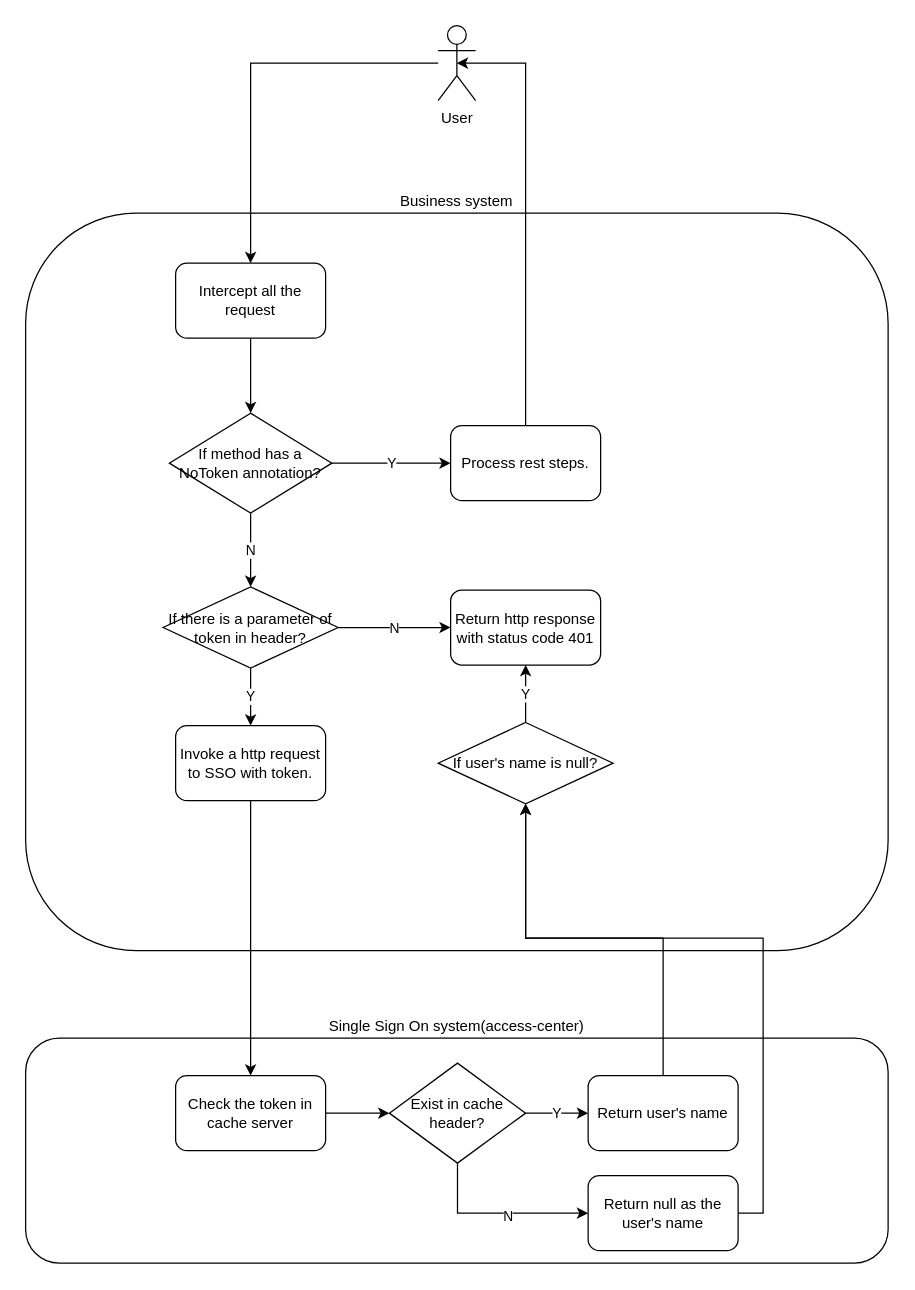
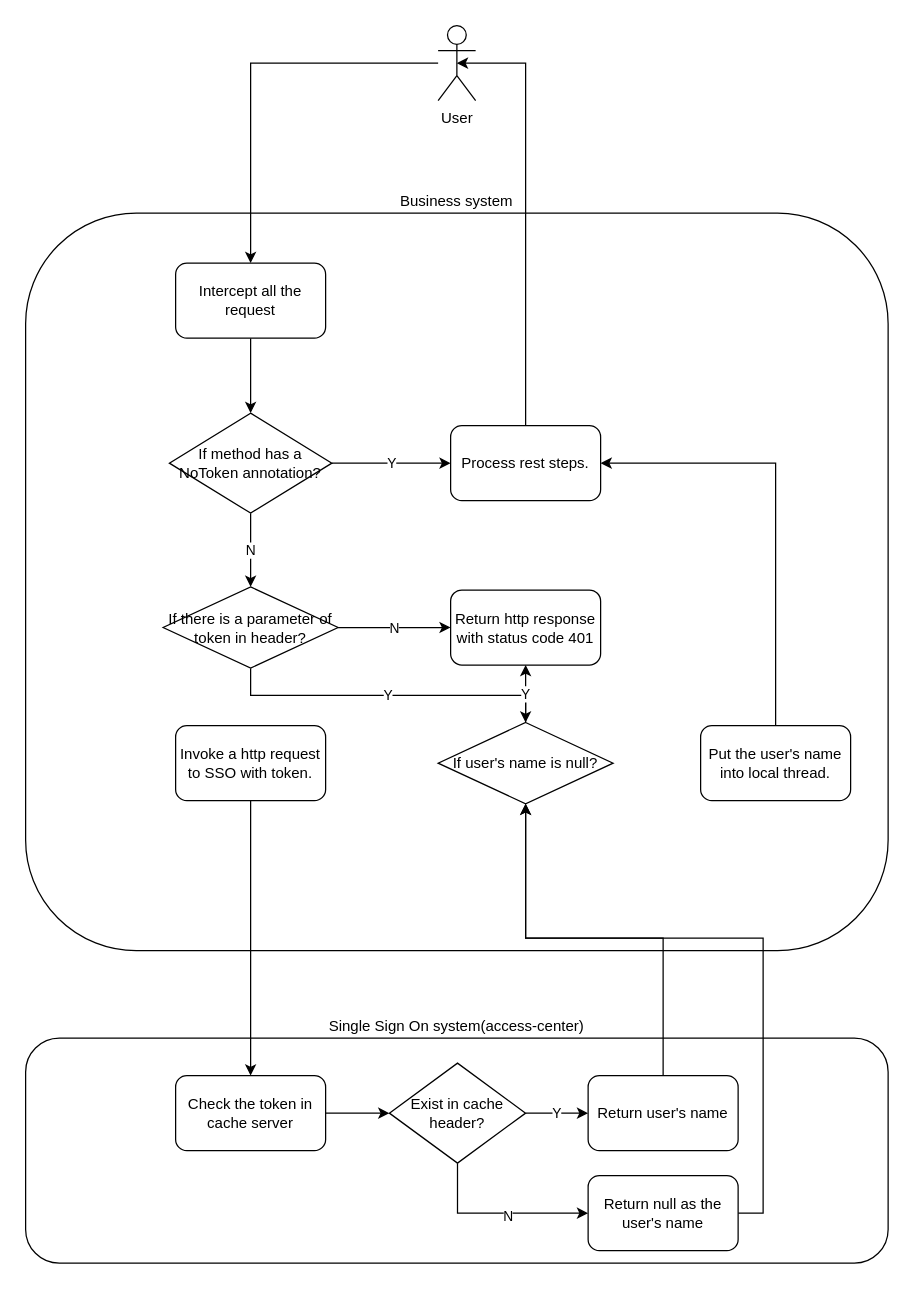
  <mxCell id="0" />
  <mxCell id="1" parent="0" />
  <mxCell id="2" value="Business system" style="rounded=1;whiteSpace=wrap;html=1;labelPosition=center;verticalLabelPosition=top;align=center;verticalAlign=bottom;" vertex="1" parent="1"><mxGeometry x="20" y="170" width="690" height="590" as="geometry" /></mxCell>
  <mxCell id="3" style="edgeStyle=orthogonalEdgeStyle;rounded=0;orthogonalLoop=1;jettySize=auto;html=1;exitX=0.5;exitY=1;exitDx=0;exitDy=0;entryX=0.5;entryY=0;entryDx=0;entryDy=0;" edge="1" parent="1" source="4" target="7"><mxGeometry relative="1" as="geometry" /></mxCell>
  <mxCell id="4" value="Intercept all the request" style="rounded=1;whiteSpace=wrap;html=1;" vertex="1" parent="1"><mxGeometry x="140" y="210" width="120" height="60" as="geometry" /></mxCell>
  <mxCell id="5" value="Y" style="edgeStyle=orthogonalEdgeStyle;rounded=0;orthogonalLoop=1;jettySize=auto;html=1;exitX=1;exitY=0.5;exitDx=0;exitDy=0;entryX=0;entryY=0.5;entryDx=0;entryDy=0;" edge="1" parent="1" source="7" target="9"><mxGeometry relative="1" as="geometry" /></mxCell>
  <mxCell id="6" value="N" style="edgeStyle=orthogonalEdgeStyle;rounded=0;orthogonalLoop=1;jettySize=auto;html=1;exitX=0.5;exitY=1;exitDx=0;exitDy=0;" edge="1" parent="1" source="7" target="12"><mxGeometry relative="1" as="geometry"><mxPoint x="200" y="480" as="targetPoint" /></mxGeometry></mxCell>
  <mxCell id="7" value="If method has a NoToken annotation? " style="rhombus;whiteSpace=wrap;html=1;" vertex="1" parent="1"><mxGeometry x="135" y="330" width="130" height="80" as="geometry" /></mxCell>
  <mxCell id="8" style="edgeStyle=orthogonalEdgeStyle;rounded=0;orthogonalLoop=1;jettySize=auto;html=1;exitX=0.5;exitY=0;exitDx=0;exitDy=0;entryX=0.5;entryY=0.5;entryDx=0;entryDy=0;entryPerimeter=0;" edge="1" parent="1" source="9" target="23"><mxGeometry relative="1" as="geometry"><Array as="points"><mxPoint x="420" y="50" /></Array></mxGeometry></mxCell>
  <mxCell id="9" value="Process rest steps." style="rounded=1;whiteSpace=wrap;html=1;" vertex="1" parent="1"><mxGeometry x="360" y="340" width="120" height="60" as="geometry" /></mxCell>
  <mxCell id="10" value="N" style="edgeStyle=orthogonalEdgeStyle;rounded=0;orthogonalLoop=1;jettySize=auto;html=1;exitX=1;exitY=0.5;exitDx=0;exitDy=0;entryX=0;entryY=0.5;entryDx=0;entryDy=0;" edge="1" parent="1" source="12" target="13"><mxGeometry relative="1" as="geometry"><mxPoint x="360" y="623" as="targetPoint" /></mxGeometry></mxCell>
- <mxCell id="11" value="Y" style="edgeStyle=orthogonalEdgeStyle;rounded=0;orthogonalLoop=1;jettySize=auto;html=1;exitX=0.5;exitY=1;exitDx=0;exitDy=0;entryX=0.5;entryY=0;entryDx=0;entryDy=0;" edge="1" parent="1" source="12" target="14"><mxGeometry relative="1" as="geometry"><mxPoint x="200" y="720" as="targetPoint" /></mxGeometry></mxCell>
+ <mxCell id="11" value="Y" style="edgeStyle=orthogonalEdgeStyle;rounded=0;orthogonalLoop=1;jettySize=auto;html=1;exitX=0.5;exitY=1;exitDx=0;exitDy=0;" edge="1" parent="1" source="12" target="28"><mxGeometry relative="1" as="geometry"><mxPoint x="200" y="720" as="targetPoint" /></mxGeometry></mxCell>
  <mxCell id="12" value="If there is a parameter of token in header?" style="rhombus;whiteSpace=wrap;html=1;" vertex="1" parent="1"><mxGeometry x="130" y="469" width="140" height="65" as="geometry" /></mxCell>
  <mxCell id="13" value="Return http response with status code 401" style="rounded=1;whiteSpace=wrap;html=1;" vertex="1" parent="1"><mxGeometry x="360" y="471.5" width="120" height="60" as="geometry" /></mxCell>
  <mxCell id="14" value="Invoke a http request to SSO with token." style="rounded=1;whiteSpace=wrap;html=1;" vertex="1" parent="1"><mxGeometry x="140" y="580" width="120" height="60" as="geometry" /></mxCell>
  <mxCell id="15" value="Single Sign On system(access-center)" style="rounded=1;whiteSpace=wrap;html=1;labelPosition=center;verticalLabelPosition=top;align=center;verticalAlign=bottom;" vertex="1" parent="1"><mxGeometry x="20" y="830" width="690" height="180" as="geometry" /></mxCell>
  <mxCell id="16" style="edgeStyle=orthogonalEdgeStyle;rounded=0;orthogonalLoop=1;jettySize=auto;html=1;exitX=1;exitY=0.5;exitDx=0;exitDy=0;entryX=0;entryY=0.5;entryDx=0;entryDy=0;" edge="1" parent="1" source="17" target="21"><mxGeometry relative="1" as="geometry" /></mxCell>
  <mxCell id="17" value="Check the token in cache server" style="rounded=1;whiteSpace=wrap;html=1;" vertex="1" parent="1"><mxGeometry x="140" y="860" width="120" height="60" as="geometry" /></mxCell>
  <mxCell id="18" value="Y" style="edgeStyle=orthogonalEdgeStyle;rounded=0;orthogonalLoop=1;jettySize=auto;html=1;exitX=1;exitY=0.5;exitDx=0;exitDy=0;entryX=0;entryY=0.5;entryDx=0;entryDy=0;" edge="1" parent="1" source="21" target="25"><mxGeometry relative="1" as="geometry" /></mxCell>
  <mxCell id="19" style="edgeStyle=orthogonalEdgeStyle;rounded=0;orthogonalLoop=1;jettySize=auto;html=1;exitX=0.5;exitY=1;exitDx=0;exitDy=0;entryX=0;entryY=0.5;entryDx=0;entryDy=0;" edge="1" parent="1" source="21" target="32"><mxGeometry relative="1" as="geometry" /></mxCell>
  <mxCell id="20" value="N" style="edgeLabel;html=1;align=center;verticalAlign=middle;resizable=0;points=[];" vertex="1" connectable="0" parent="19"><mxGeometry x="0.113" y="-2" relative="1" as="geometry"><mxPoint as="offset" /></mxGeometry></mxCell>
  <mxCell id="21" value="Exist in cache header?" style="rhombus;whiteSpace=wrap;html=1;" vertex="1" parent="1"><mxGeometry x="311" y="850" width="109" height="80" as="geometry" /></mxCell>
  <mxCell id="22" style="edgeStyle=orthogonalEdgeStyle;rounded=0;orthogonalLoop=1;jettySize=auto;html=1;entryX=0.5;entryY=0;entryDx=0;entryDy=0;" edge="1" parent="1" source="23" target="4"><mxGeometry relative="1" as="geometry" /></mxCell>
  <mxCell id="23" value="User" style="shape=umlActor;verticalLabelPosition=bottom;verticalAlign=top;html=1;outlineConnect=0;" vertex="1" parent="1"><mxGeometry x="350" y="20" width="30" height="60" as="geometry" /></mxCell>
  <mxCell id="24" style="edgeStyle=orthogonalEdgeStyle;rounded=0;orthogonalLoop=1;jettySize=auto;html=1;entryX=0.5;entryY=1;entryDx=0;entryDy=0;" edge="1" parent="1" source="25" target="28"><mxGeometry relative="1" as="geometry"><Array as="points"><mxPoint x="530" y="750" /><mxPoint x="420" y="750" /></Array></mxGeometry></mxCell>
  <mxCell id="25" value="Return user's name" style="rounded=1;whiteSpace=wrap;html=1;" vertex="1" parent="1"><mxGeometry x="470" y="860" width="120" height="60" as="geometry" /></mxCell>
  <mxCell id="26" style="edgeStyle=orthogonalEdgeStyle;rounded=0;orthogonalLoop=1;jettySize=auto;html=1;exitX=0.5;exitY=1;exitDx=0;exitDy=0;" edge="1" parent="1" source="14"><mxGeometry relative="1" as="geometry"><mxPoint x="200" y="860" as="targetPoint" /></mxGeometry></mxCell>
  <mxCell id="27" value="Y" style="edgeStyle=orthogonalEdgeStyle;rounded=0;orthogonalLoop=1;jettySize=auto;html=1;exitX=0.5;exitY=0;exitDx=0;exitDy=0;" edge="1" parent="1" source="28" target="13"><mxGeometry relative="1" as="geometry" /></mxCell>
  <mxCell id="28" value="If user's name is null?" style="rhombus;whiteSpace=wrap;html=1;" vertex="1" parent="1"><mxGeometry x="350" y="577.5" width="140" height="65" as="geometry" /></mxCell>
+ <mxCell id="29" style="edgeStyle=orthogonalEdgeStyle;rounded=0;orthogonalLoop=1;jettySize=auto;html=1;exitX=0.5;exitY=0;exitDx=0;exitDy=0;entryX=1;entryY=0.5;entryDx=0;entryDy=0;" edge="1" parent="1" source="30" target="9"><mxGeometry relative="1" as="geometry" /></mxCell>
+ <mxCell id="30" value="Put the user's name into local thread." style="rounded=1;whiteSpace=wrap;html=1;" vertex="1" parent="1"><mxGeometry x="560" y="580" width="120" height="60" as="geometry" /></mxCell>
  <mxCell id="31" style="edgeStyle=orthogonalEdgeStyle;rounded=0;orthogonalLoop=1;jettySize=auto;html=1;exitX=1;exitY=0.5;exitDx=0;exitDy=0;entryX=0.5;entryY=1;entryDx=0;entryDy=0;" edge="1" parent="1" source="32" target="28"><mxGeometry relative="1" as="geometry"><Array as="points"><mxPoint x="610" y="970" /><mxPoint x="610" y="750" /><mxPoint x="420" y="750" /></Array></mxGeometry></mxCell>
  <mxCell id="32" value="Return null as the user's name" style="rounded=1;whiteSpace=wrap;html=1;" vertex="1" parent="1"><mxGeometry x="470" y="940" width="120" height="60" as="geometry" /></mxCell>
